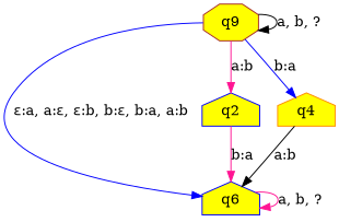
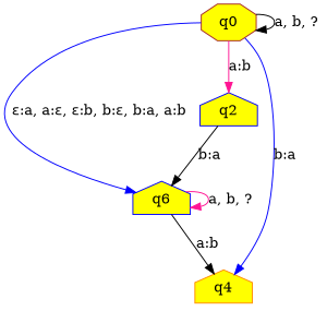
  digraph {
    rankdir=TB
    node [color=blue fillcolor=yellow shape=house style=filled]
    edge [color=black]
-   n1 [color=brown label=q9 shape=octagon]
+   n1 [color=brown label=q0 shape=octagon]
    n2 [label=q6]
    n3 [label=q2]
    n4 [color=darkorange label=q4]
    n1 -> n1 [label="a, b, ? "]
    n1 -> n2 [color=blue label="&#949;:a, a:&#949;, &#949;:b, b:&#949;, b:a, a:b "]
    n1 -> n3 [color=deeppink label="a:b "]
    n1 -> n4 [color=blue label="b:a "]
    n2 -> n2 [color=deeppink label="a, b, ? "]
-   n3 -> n2 [color=deeppink label="b:a "]
-   n4 -> n2 [label="a:b "]
+   n3 -> n2 [label="b:a "]
+   n2 -> n4 [label="a:b "]
  }
